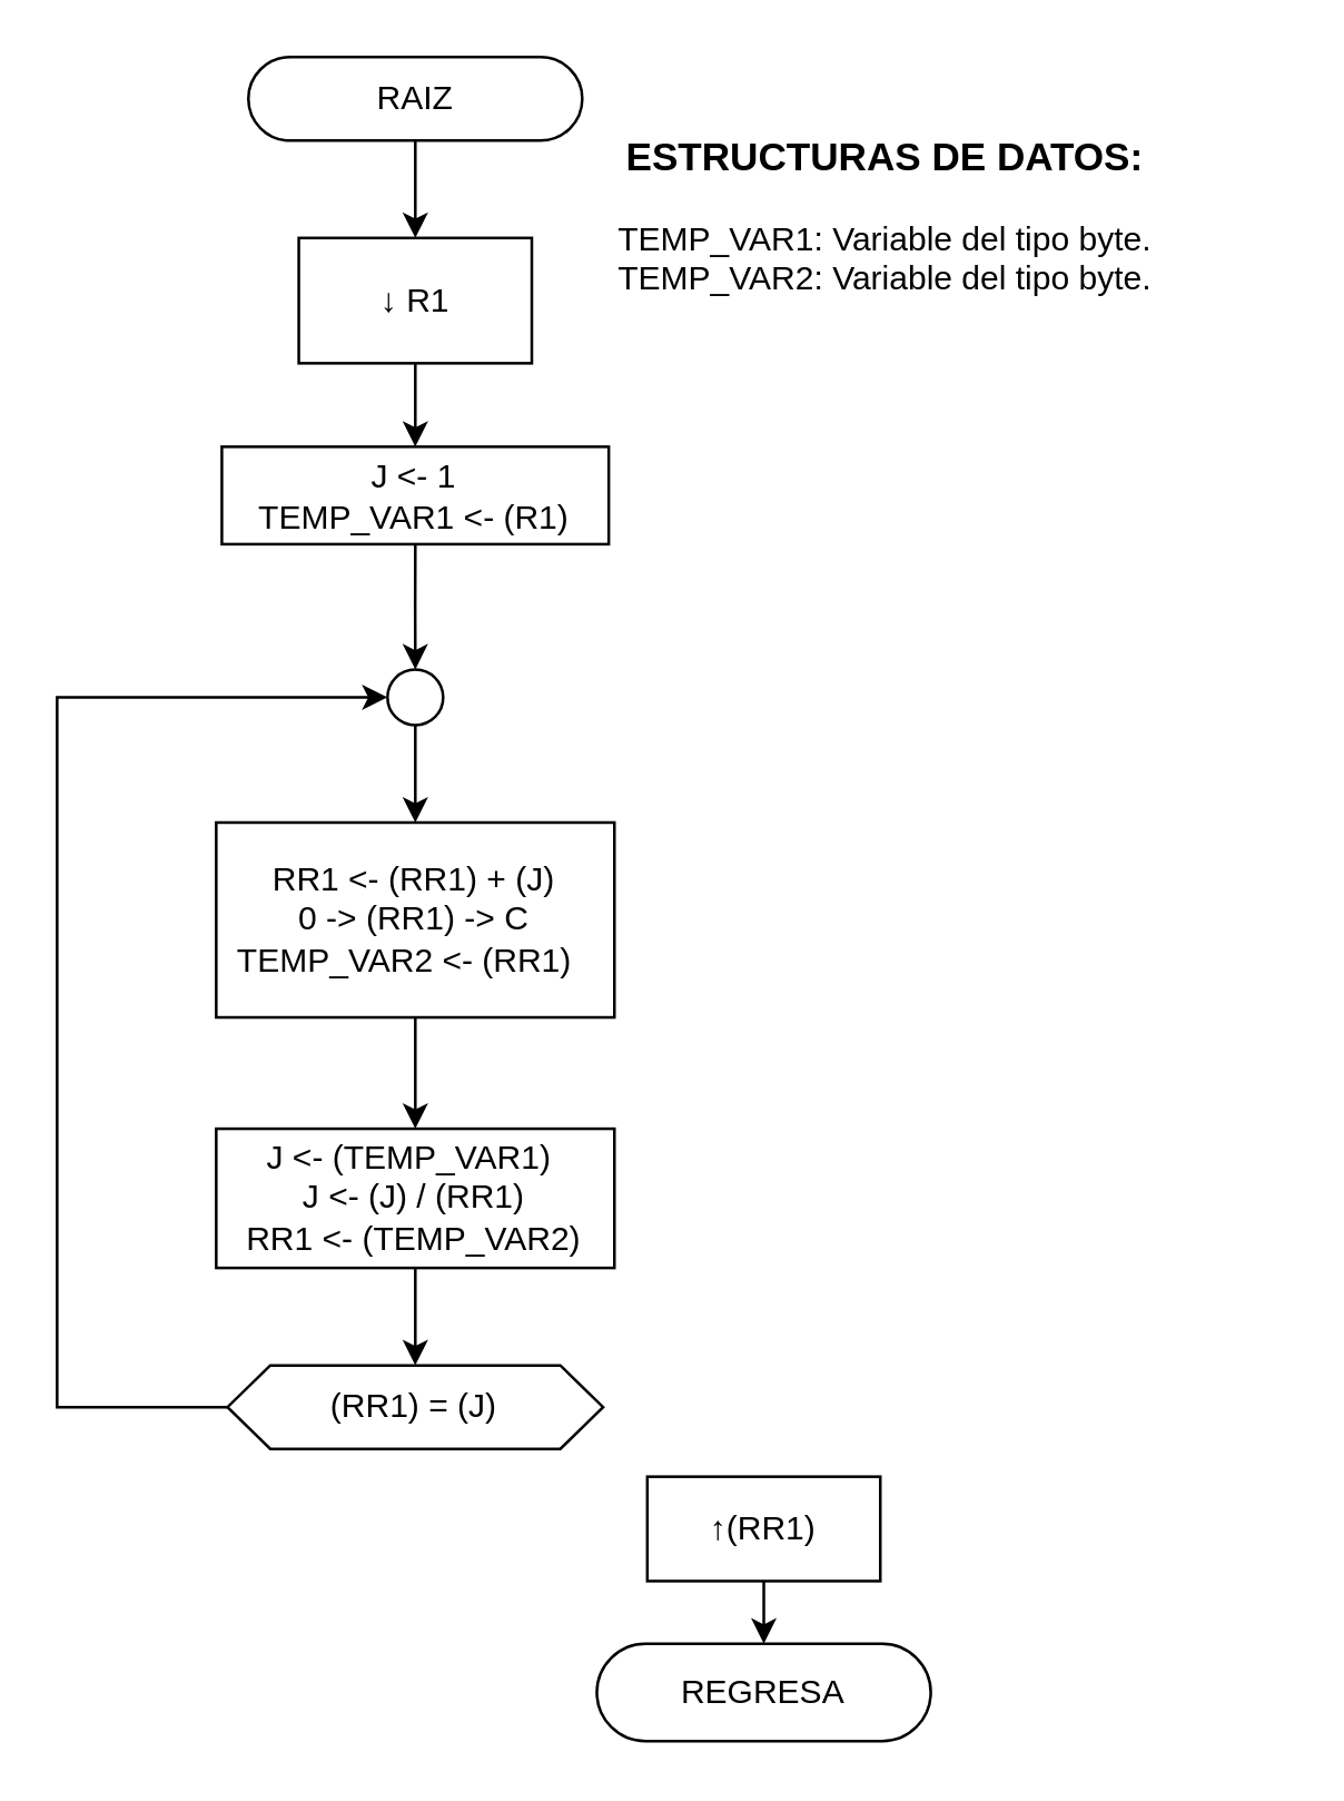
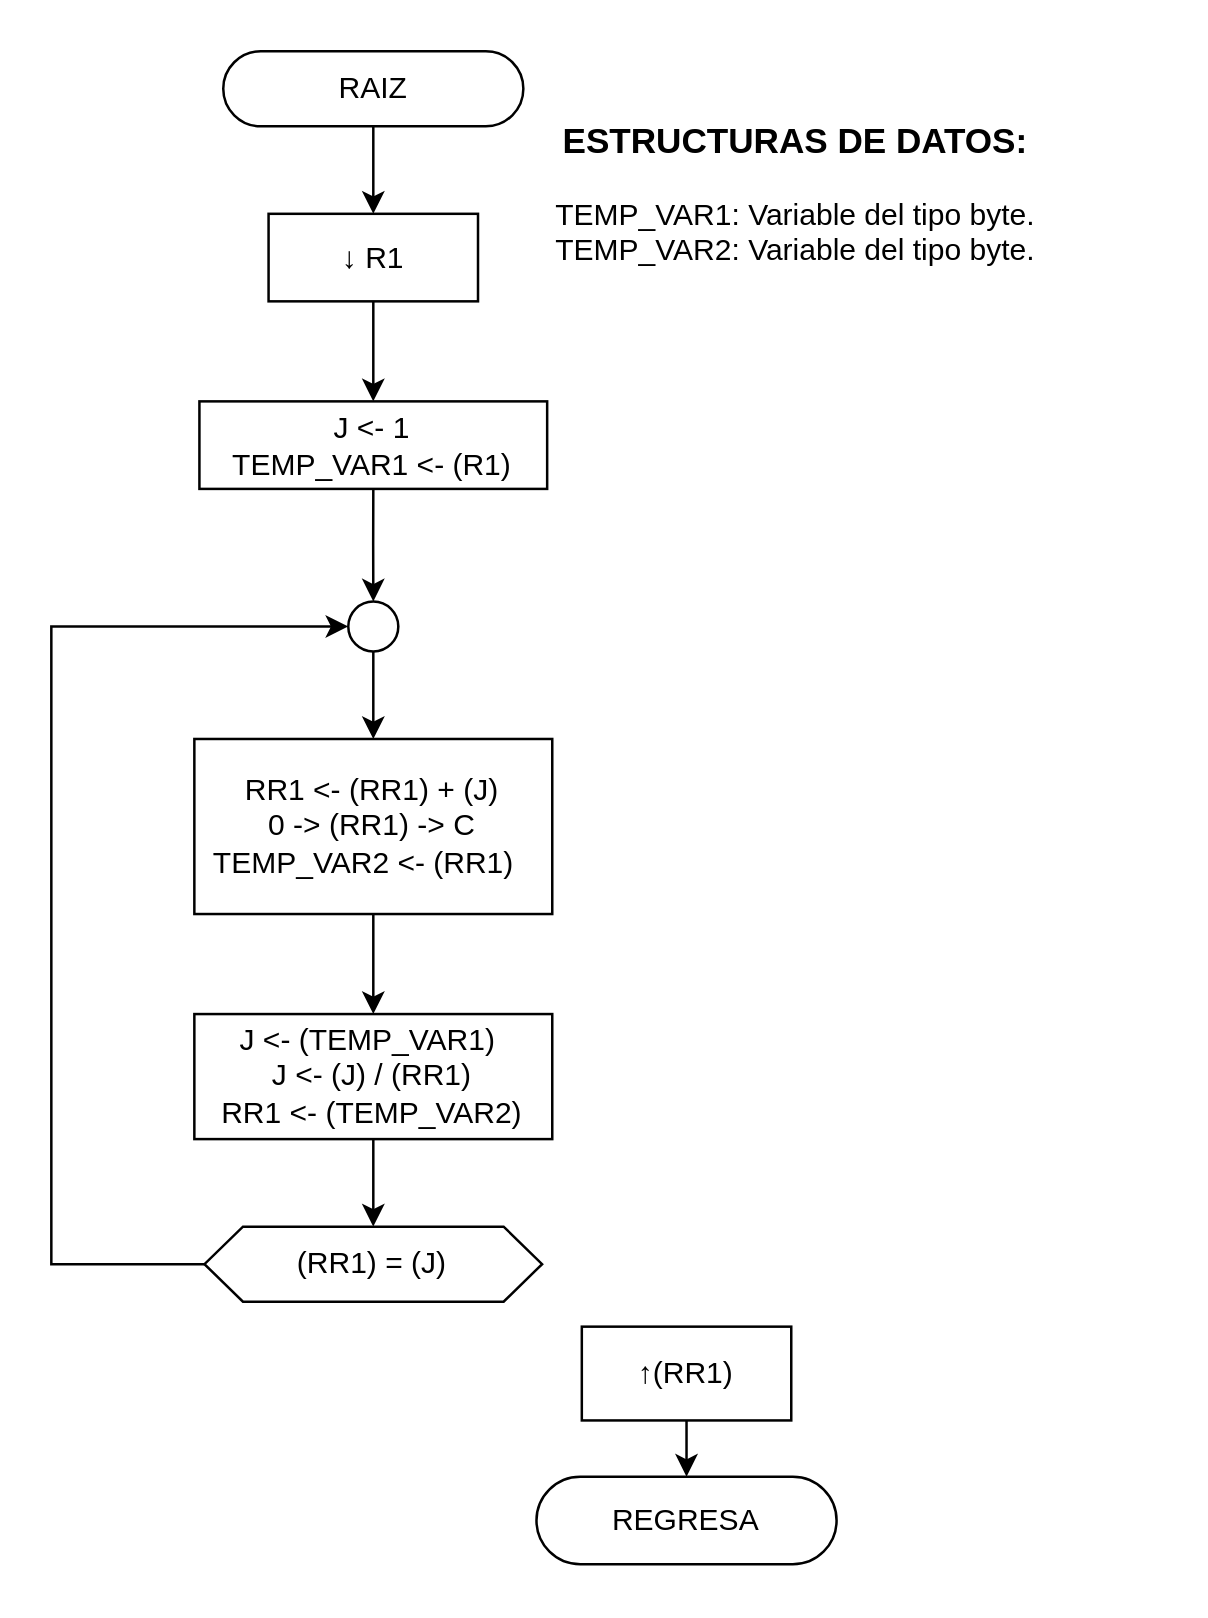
  <mxCell id="0" />
  <mxCell id="1" parent="0" />
  <mxCell id="2" style="edgeStyle=orthogonalEdgeStyle;rounded=0;orthogonalLoop=1;jettySize=auto;html=1;exitX=0.5;exitY=1;exitDx=0;exitDy=0;entryX=0.5;entryY=0;entryDx=0;entryDy=0;" parent="1" source="3" target="5" edge="1"><mxGeometry relative="1" as="geometry" /></mxCell>
  <mxCell id="3" value="RAIZ" style="rounded=1;whiteSpace=wrap;html=1;fontSize=12;glass=0;strokeWidth=1;shadow=0;arcSize=50;" parent="1" vertex="1"><mxGeometry x="88.75" y="20" width="120" height="30" as="geometry" /></mxCell>
  <mxCell id="4" style="edgeStyle=orthogonalEdgeStyle;rounded=0;orthogonalLoop=1;jettySize=auto;html=1;exitX=0.5;exitY=1;exitDx=0;exitDy=0;entryX=0.5;entryY=0;entryDx=0;entryDy=0;" parent="1" source="5" target="8" edge="1"><mxGeometry relative="1" as="geometry" /></mxCell>
- <mxCell id="5" value="↓ R1" style="rounded=0;whiteSpace=wrap;html=1;" parent="1" vertex="1"><mxGeometry x="106.87" y="85" width="83.75" height="45" as="geometry" /></mxCell>
+ <mxCell id="5" value="↓ R1" style="rounded=0;whiteSpace=wrap;html=1;" parent="1" vertex="1"><mxGeometry x="106.87" y="85" width="83.75" height="35" as="geometry" /></mxCell>
  <mxCell id="6" value="REGRESA" style="rounded=1;whiteSpace=wrap;html=1;fontSize=12;glass=0;strokeWidth=1;shadow=0;arcSize=50;" parent="1" vertex="1"><mxGeometry x="214" y="590" width="120" height="35" as="geometry" /></mxCell>
  <mxCell id="7" style="edgeStyle=orthogonalEdgeStyle;rounded=0;orthogonalLoop=1;jettySize=auto;html=1;exitX=0.5;exitY=1;exitDx=0;exitDy=0;entryX=0.5;entryY=0;entryDx=0;entryDy=0;" parent="1" source="8" target="10" edge="1"><mxGeometry relative="1" as="geometry" /></mxCell>
  <mxCell id="8" value="J &amp;lt;- 1&lt;br&gt;TEMP_VAR1 &amp;lt;- (R1)" style="rounded=0;whiteSpace=wrap;html=1;" parent="1" vertex="1"><mxGeometry x="79.22" y="160" width="139.05" height="35" as="geometry" /></mxCell>
  <mxCell id="9" style="edgeStyle=orthogonalEdgeStyle;rounded=0;orthogonalLoop=1;jettySize=auto;html=1;exitX=0.5;exitY=1;exitDx=0;exitDy=0;entryX=0.5;entryY=0;entryDx=0;entryDy=0;" parent="1" source="10" target="12" edge="1"><mxGeometry relative="1" as="geometry" /></mxCell>
  <mxCell id="10" value="" style="ellipse;whiteSpace=wrap;html=1;aspect=fixed;" parent="1" vertex="1"><mxGeometry x="138.75" y="240" width="20" height="20" as="geometry" /></mxCell>
  <mxCell id="11" style="edgeStyle=orthogonalEdgeStyle;rounded=0;orthogonalLoop=1;jettySize=auto;html=1;exitX=0.5;exitY=1;exitDx=0;exitDy=0;entryX=0.5;entryY=0;entryDx=0;entryDy=0;" edge="1" parent="1" source="12" target="19"><mxGeometry relative="1" as="geometry" /></mxCell>
  <mxCell id="12" value="RR1 &amp;lt;- (RR1) + (J)&lt;br&gt;0 -&amp;gt; (RR1) -&amp;gt; C&lt;br&gt;TEMP_VAR2 &amp;lt;- (RR1)&amp;nbsp;&amp;nbsp;" style="rounded=0;whiteSpace=wrap;html=1;" parent="1" vertex="1"><mxGeometry x="77.19" y="295" width="143.12" height="70" as="geometry" /></mxCell>
  <mxCell id="13" style="edgeStyle=orthogonalEdgeStyle;rounded=0;orthogonalLoop=1;jettySize=auto;html=1;exitX=0;exitY=0.5;exitDx=0;exitDy=0;entryX=0;entryY=0.5;entryDx=0;entryDy=0;" parent="1" source="14" target="10" edge="1"><mxGeometry relative="1" as="geometry"><mxPoint x="21.875" y="267.5" as="targetPoint" /><Array as="points"><mxPoint x="20" y="505" /><mxPoint x="20" y="250" /></Array></mxGeometry></mxCell>
  <mxCell id="14" value="(RR1) = (J)" style="shape=hexagon;perimeter=hexagonPerimeter2;whiteSpace=wrap;html=1;size=0.114;" parent="1" vertex="1"><mxGeometry x="81.24" y="490" width="135.01" height="30" as="geometry" /></mxCell>
  <mxCell id="15" style="edgeStyle=orthogonalEdgeStyle;rounded=0;orthogonalLoop=1;jettySize=auto;html=1;exitX=0.5;exitY=1;exitDx=0;exitDy=0;entryX=0.5;entryY=0;entryDx=0;entryDy=0;" parent="1" source="16" target="6" edge="1"><mxGeometry relative="1" as="geometry" /></mxCell>
  <mxCell id="16" value="↑(RR1)" style="rounded=0;whiteSpace=wrap;html=1;" parent="1" vertex="1"><mxGeometry x="232.13" y="530" width="83.75" height="37.5" as="geometry" /></mxCell>
  <mxCell id="17" value="&lt;h3 style=&quot;text-align: center&quot;&gt;ESTRUCTURAS DE DATOS:&lt;/h3&gt;TEMP_VAR1: Variable del tipo byte.&lt;br&gt;TEMP_VAR2: Variable del tipo byte." style="text;html=1;strokeColor=none;fillColor=none;align=left;verticalAlign=middle;whiteSpace=wrap;rounded=0;" parent="1" vertex="1"><mxGeometry x="220.31" y="20" width="240" height="100" as="geometry" /></mxCell>
  <mxCell id="18" style="edgeStyle=orthogonalEdgeStyle;rounded=0;orthogonalLoop=1;jettySize=auto;html=1;exitX=0.5;exitY=1;exitDx=0;exitDy=0;entryX=0.5;entryY=0;entryDx=0;entryDy=0;" edge="1" parent="1" source="19" target="14"><mxGeometry relative="1" as="geometry" /></mxCell>
  <mxCell id="19" value="J &amp;lt;- (TEMP_VAR1)&amp;nbsp;&lt;br&gt;J &amp;lt;- (J) / (RR1)&lt;br&gt;RR1 &amp;lt;- (TEMP_VAR2)" style="rounded=0;whiteSpace=wrap;html=1;" vertex="1" parent="1"><mxGeometry x="77.19" y="405" width="143.12" height="50" as="geometry" /></mxCell>
